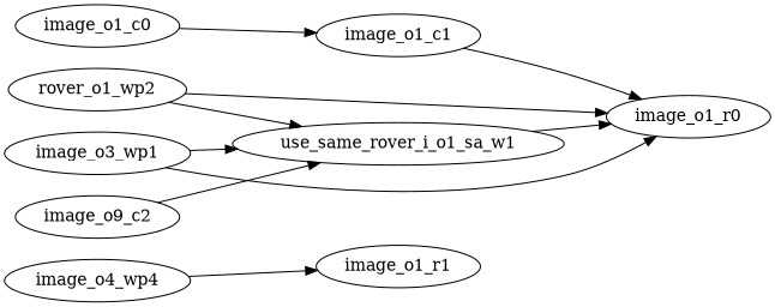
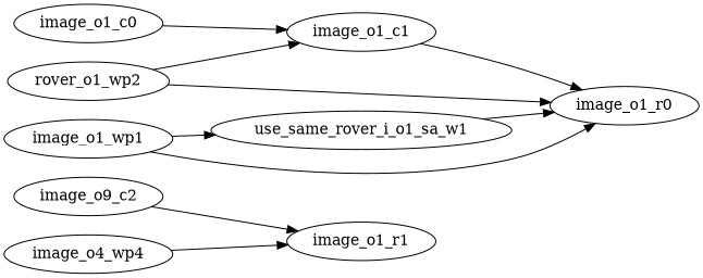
  digraph {
    rankdir=LR
    image_o1_c0
    image_o1_c1
    image_o1_r0
    n4 [label=image_o9_c2]
    image_o1_r1
-   image_o1_wp1 [label=image_o3_wp1]
+   image_o1_wp1
    use_same_rover_i_o1_sa_w1
    n8 [label=rover_o1_wp2]
    n9 [label=image_o4_wp4]
    image_o1_c0 -> image_o1_c1
    image_o1_c1 -> image_o1_r0
-   n4 -> use_same_rover_i_o1_sa_w1
+   n4 -> image_o1_r1
    image_o1_wp1 -> image_o1_r0
    image_o1_wp1 -> use_same_rover_i_o1_sa_w1
    use_same_rover_i_o1_sa_w1 -> image_o1_r0
    n8 -> image_o1_r0
-   n8 -> use_same_rover_i_o1_sa_w1
+   n8 -> image_o1_c1
    n9 -> image_o1_r1
  }
